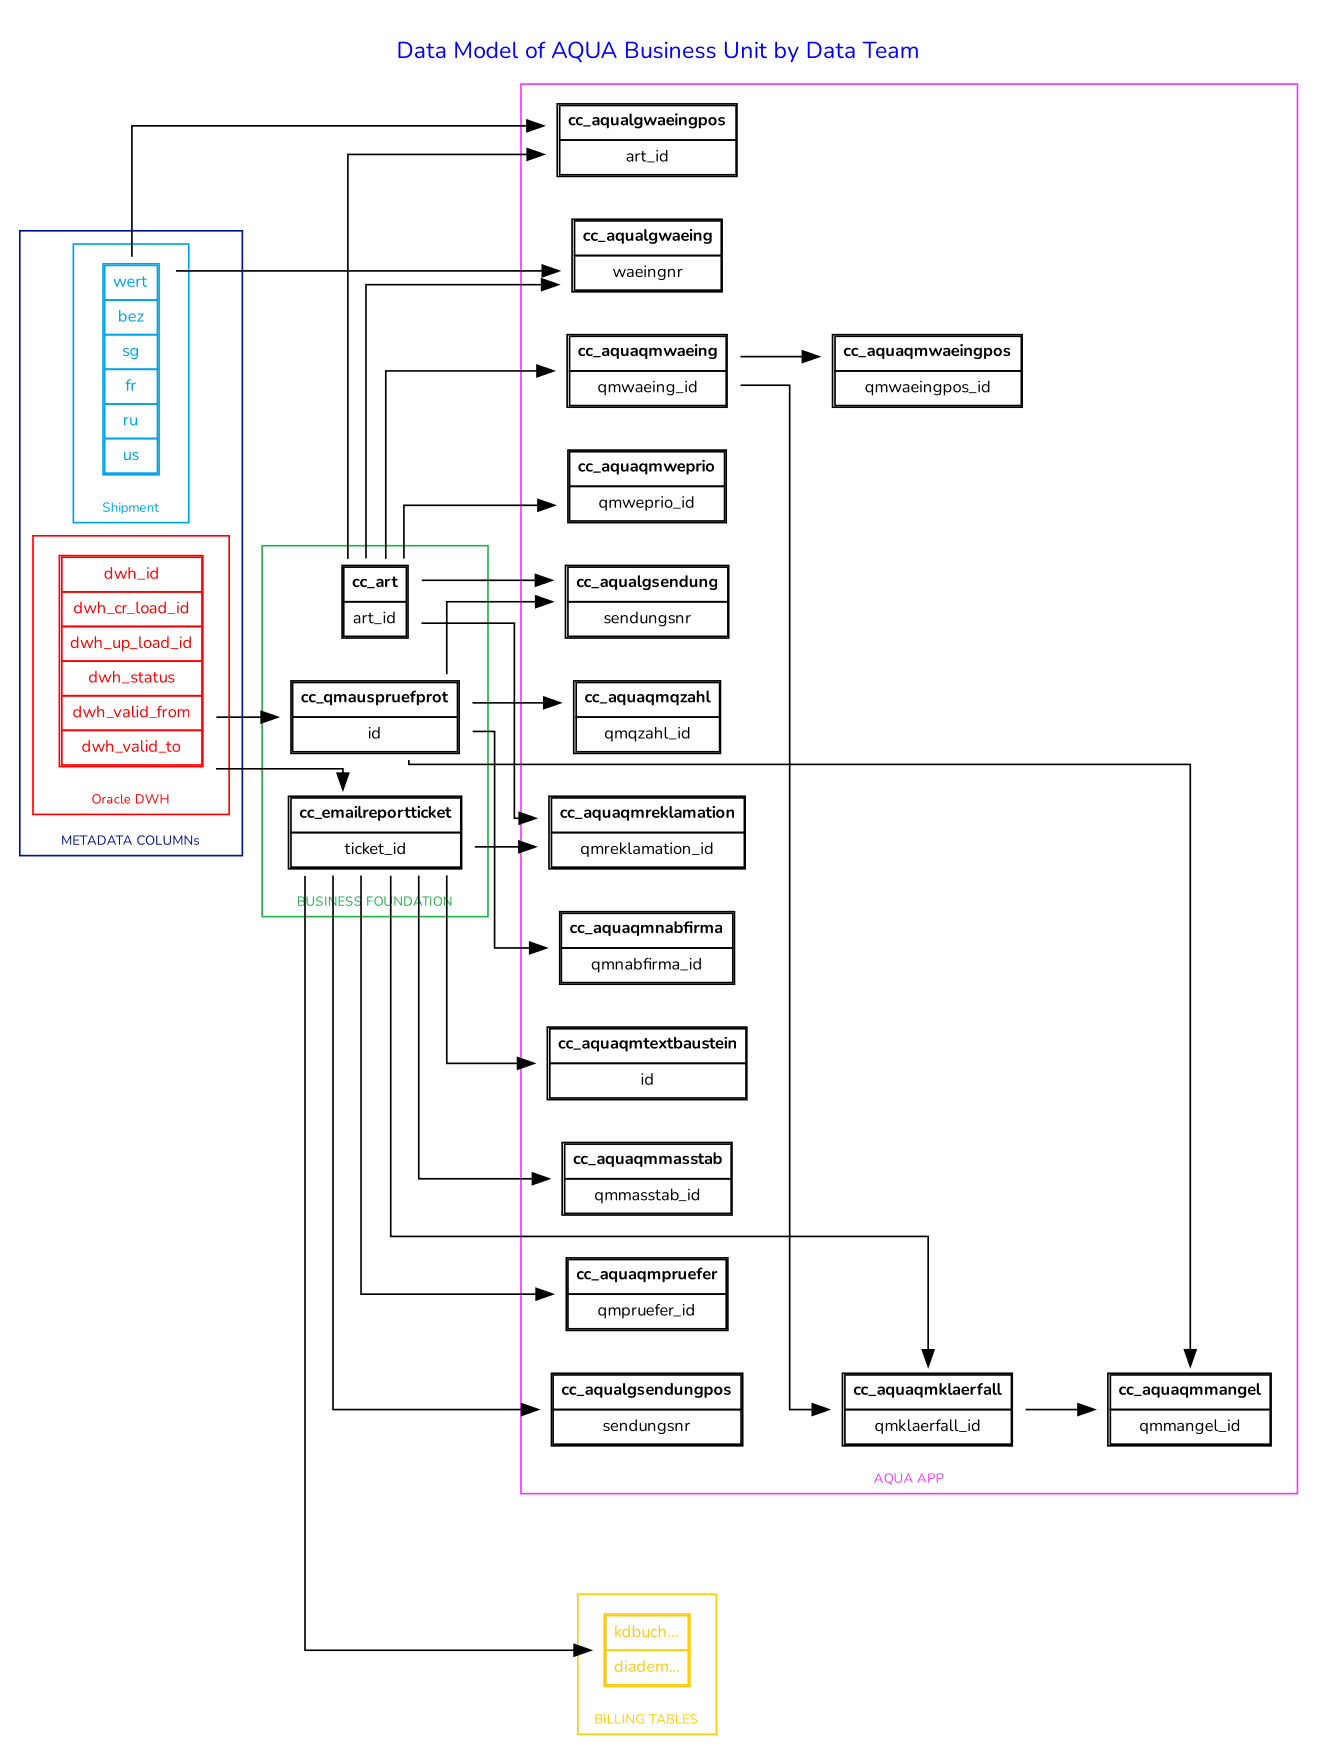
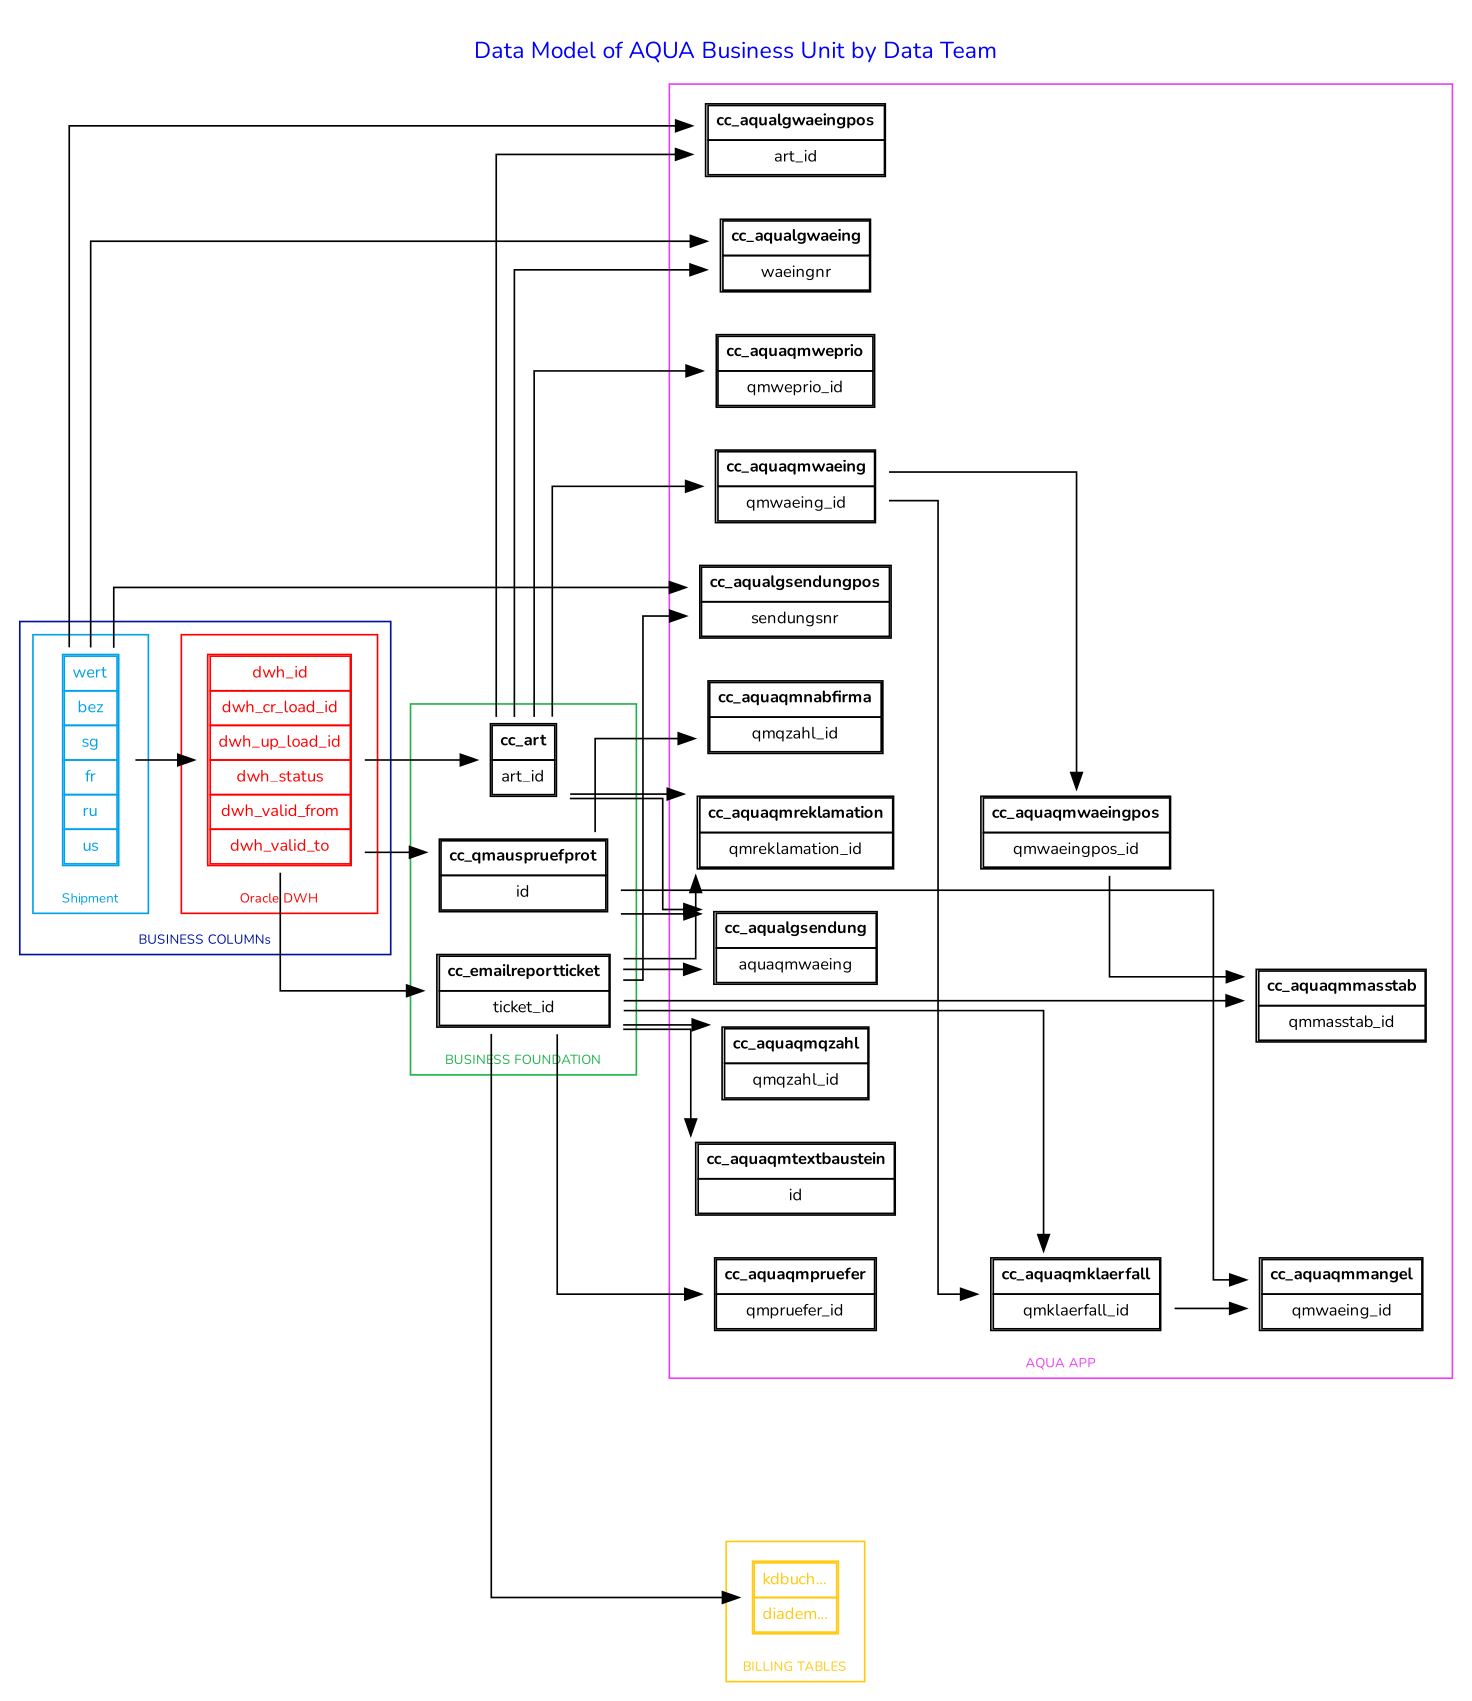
  digraph {
    fontcolor=blue
    fontname=Nunito
    fontsize=14
    label="\nData Model of AQUA Business Unit by Data Team"
    labelloc=t
    rankdir=LR
    splines=ortho
    node [fontname=Nunito shape=plaintext]
    edge [fontname=Nunito]
    n1 [color="#00A2E8" fontcolor="#00A2E8" label=<<TABLE BORDER="1" CELLBORDER="1" CELLSPACING="0" CELLPADDING="4">                         <TR><TD><FONT POINT-SIZE="10">wert</FONT></TD></TR>                         <TR><TD><FONT POINT-SIZE="10">bez</FONT></TD></TR>                         <TR><TD><FONT POINT-SIZE="10">sg</FONT></TD></TR>                         <TR><TD><FONT POINT-SIZE="10">fr</FONT></TD></TR>                         <TR><TD><FONT POINT-SIZE="10">ru</FONT></TD></TR>                         <TR><TD><FONT POINT-SIZE="10">us</FONT></TD></TR>                                          </TABLE>>]
    n2 [color="#FF0000" fontcolor="#FF0000" label=<<TABLE BORDER="1" CELLBORDER="1" CELLSPACING="0" CELLPADDING="4">                         <TR><TD><FONT POINT-SIZE="10">dwh_id</FONT></TD></TR>                         <TR><TD><FONT POINT-SIZE="10">dwh_cr_load_id</FONT></TD></TR>                         <TR><TD><FONT POINT-SIZE="10">dwh_up_load_id</FONT></TD></TR>                         <TR><TD><FONT POINT-SIZE="10">dwh_status</FONT></TD></TR>                         <TR><TD><FONT POINT-SIZE="10">dwh_valid_from</FONT></TD></TR>                         <TR><TD><FONT POINT-SIZE="10">dwh_valid_to</FONT></TD></TR>                                         </TABLE>>]
    n3 [color="#FFC90E" fontcolor="#FFC90E" label=<<TABLE BORDER="1" CELLBORDER="1" CELLSPACING="0" CELLPADDING="4">                       <TR><TD COLSPAN="2"><FONT POINT-SIZE="10">kdbuch...</FONT></TD></TR>                       <TR><TD COLSPAN="2"><FONT POINT-SIZE="10">diadem...</FONT></TD></TR>                             </TABLE>>]
    n4 [label=<<TABLE BORDER="1" CELLBORDER="1" CELLSPACING="0" CELLPADDING="4">                     <TR><TD COLSPAN="2"><FONT POINT-SIZE="10"><B>cc_art</B></FONT></TD></TR>                     <TR><TD COLSPAN="2"><FONT POINT-SIZE="10">art_id</FONT></TD></TR>                 </TABLE>>]
    n5 [label=<<TABLE BORDER="1" CELLBORDER="1" CELLSPACING="0" CELLPADDING="4">                     <TR><TD COLSPAN="2"><FONT POINT-SIZE="10"><B>cc_qmauspruefprot</B></FONT></TD></TR>                     <TR><TD COLSPAN="2"><FONT POINT-SIZE="10">id</FONT></TD></TR>                 </TABLE>>]
    n6 [label=<<TABLE BORDER="1" CELLBORDER="1" CELLSPACING="0" CELLPADDING="4">                     <TR><TD COLSPAN="2"><FONT POINT-SIZE="10"><B>cc_emailreportticket</B></FONT></TD></TR>                     <TR><TD COLSPAN="2"><FONT POINT-SIZE="10">ticket_id</FONT></TD></TR>                 </TABLE>>]
    n7 [label=<<TABLE BORDER="1" CELLBORDER="1" CELLSPACING="0" CELLPADDING="4">                     <TR><TD COLSPAN="2"><FONT POINT-SIZE="10"><B>cc_aqualgwaeingpos</B></FONT></TD></TR>                     <TR><TD COLSPAN="2"><FONT POINT-SIZE="10">art_id</FONT></TD></TR>                 </TABLE>>]
    n8 [label=<<TABLE BORDER="1" CELLBORDER="1" CELLSPACING="0" CELLPADDING="4">                     <TR><TD COLSPAN="2"><FONT POINT-SIZE="10"><B>cc_aqualgwaeing</B></FONT></TD></TR>                     <TR><TD COLSPAN="2"><FONT POINT-SIZE="10">waeingnr</FONT></TD></TR>                 </TABLE>>]
    n9 [label=<<TABLE BORDER="1" CELLBORDER="1" CELLSPACING="0" CELLPADDING="4">                     <TR><TD COLSPAN="2"><FONT POINT-SIZE="10"><B>cc_aquaqmwaeing</B></FONT></TD></TR>                     <TR><TD COLSPAN="2"><FONT POINT-SIZE="10">qmwaeing_id</FONT></TD></TR>                 </TABLE>>]
    n10 [label=<<TABLE BORDER="1" CELLBORDER="1" CELLSPACING="0" CELLPADDING="4">                     <TR><TD COLSPAN="2"><FONT POINT-SIZE="10"><B>cc_aquaqmwaeingpos</B></FONT></TD></TR>                     <TR><TD COLSPAN="2"><FONT POINT-SIZE="10">qmwaeingpos_id</FONT></TD></TR>                 </TABLE>>]
    n11 [label=<<TABLE BORDER="1" CELLBORDER="1" CELLSPACING="0" CELLPADDING="4">                     <TR><TD COLSPAN="2"><FONT POINT-SIZE="10"><B>cc_aquaqmklaerfall</B></FONT></TD></TR>                     <TR><TD COLSPAN="2"><FONT POINT-SIZE="10">qmklaerfall_id</FONT></TD></TR>                 </TABLE>>]
    n12 [label=<<TABLE BORDER="1" CELLBORDER="1" CELLSPACING="0" CELLPADDING="4">                     <TR><TD COLSPAN="2"><FONT POINT-SIZE="10"><B>cc_aquaqmreklamation</B></FONT></TD></TR>                     <TR><TD COLSPAN="2"><FONT POINT-SIZE="10">qmreklamation_id</FONT></TD></TR>                 </TABLE>>]
-   n13 [label=<<TABLE BORDER="1" CELLBORDER="1" CELLSPACING="0" CELLPADDING="4">                     <TR><TD COLSPAN="2"><FONT POINT-SIZE="10"><B>cc_aqualgsendung</B></FONT></TD></TR>                     <TR><TD COLSPAN="2"><FONT POINT-SIZE="10">sendungsnr</FONT></TD></TR>                 </TABLE>>]
+   n13 [label=<<TABLE BORDER="1" CELLBORDER="1" CELLSPACING="0" CELLPADDING="4">                     <TR><TD COLSPAN="2"><FONT POINT-SIZE="10"><B>cc_aqualgsendung</B></FONT></TD></TR>                     <TR><TD COLSPAN="2"><FONT POINT-SIZE="10">aquaqmwaeing</FONT></TD></TR>                 </TABLE>>]
    n14 [label=<<TABLE BORDER="1" CELLBORDER="1" CELLSPACING="0" CELLPADDING="4">                     <TR><TD COLSPAN="2"><FONT POINT-SIZE="10"><B>cc_aqualgsendungpos</B></FONT></TD></TR>                     <TR><TD COLSPAN="2"><FONT POINT-SIZE="10">sendungsnr</FONT></TD></TR>                 </TABLE>>]
-   n15 [label=<<TABLE BORDER="1" CELLBORDER="1" CELLSPACING="0" CELLPADDING="4">                     <TR><TD COLSPAN="2"><FONT POINT-SIZE="10"><B>cc_aquaqmmangel</B></FONT></TD></TR>                     <TR><TD COLSPAN="2"><FONT POINT-SIZE="10">qmmangel_id</FONT></TD></TR>                 </TABLE>>]
+   n15 [label=<<TABLE BORDER="1" CELLBORDER="1" CELLSPACING="0" CELLPADDING="4">                     <TR><TD COLSPAN="2"><FONT POINT-SIZE="10"><B>cc_aquaqmmangel</B></FONT></TD></TR>                     <TR><TD COLSPAN="2"><FONT POINT-SIZE="10">qmwaeing_id</FONT></TD></TR>                 </TABLE>>]
    n16 [label=<<TABLE BORDER="1" CELLBORDER="1" CELLSPACING="0" CELLPADDING="4">                     <TR><TD COLSPAN="2"><FONT POINT-SIZE="10"><B>cc_aquaqmmasstab</B></FONT></TD></TR>                     <TR><TD COLSPAN="2"><FONT POINT-SIZE="10">qmmasstab_id</FONT></TD></TR>                 </TABLE>>]
-   n17 [label=<<TABLE BORDER="1" CELLBORDER="1" CELLSPACING="0" CELLPADDING="4">                     <TR><TD COLSPAN="2"><FONT POINT-SIZE="10"><B>cc_aquaqmnabfirma</B></FONT></TD></TR>                     <TR><TD COLSPAN="2"><FONT POINT-SIZE="10">qmnabfirma_id</FONT></TD></TR>                 </TABLE>>]
+   n17 [label=<<TABLE BORDER="1" CELLBORDER="1" CELLSPACING="0" CELLPADDING="4">                     <TR><TD COLSPAN="2"><FONT POINT-SIZE="10"><B>cc_aquaqmnabfirma</B></FONT></TD></TR>                     <TR><TD COLSPAN="2"><FONT POINT-SIZE="10">qmqzahl_id</FONT></TD></TR>                 </TABLE>>]
    n18 [label=<<TABLE BORDER="1" CELLBORDER="1" CELLSPACING="0" CELLPADDING="4">                     <TR><TD COLSPAN="2"><FONT POINT-SIZE="10"><B>cc_aquaqmpruefer</B></FONT></TD></TR>                     <TR><TD COLSPAN="2"><FONT POINT-SIZE="10">qmpruefer_id</FONT></TD></TR>                 </TABLE>>]
    n19 [label=<<TABLE BORDER="1" CELLBORDER="1" CELLSPACING="0" CELLPADDING="4">                     <TR><TD COLSPAN="2"><FONT POINT-SIZE="10"><B>cc_aquaqmqzahl</B></FONT></TD></TR>                     <TR><TD COLSPAN="2"><FONT POINT-SIZE="10">qmqzahl_id</FONT></TD></TR>                 </TABLE>>]
    n20 [label=<<TABLE BORDER="1" CELLBORDER="1" CELLSPACING="0" CELLPADDING="4">                     <TR><TD COLSPAN="2"><FONT POINT-SIZE="10"><B>cc_aquaqmtextbaustein</B></FONT></TD></TR>                     <TR><TD COLSPAN="2"><FONT POINT-SIZE="10">id</FONT></TD></TR>                 </TABLE>>]
    n21 [label=<<TABLE BORDER="1" CELLBORDER="1" CELLSPACING="0" CELLPADDING="4">                     <TR><TD COLSPAN="2"><FONT POINT-SIZE="10"><B>cc_aquaqmweprio</B></FONT></TD></TR>                     <TR><TD COLSPAN="2"><FONT POINT-SIZE="10">qmweprio_id</FONT></TD></TR>                 </TABLE>>]
    subgraph cluster_1 {
      color="#00129A"
      fontcolor="#00129A"
      fontsize=8
-     label="METADATA COLUMNs"
+     label="BUSINESS COLUMNs"
      labelloc=b
      subgraph cluster_2 {
        color="#00A2E8"
        fontcolor="#00A2E8"
        fontsize=8
        label=Shipment
        labelloc=b
        n1
      }
      subgraph cluster_3 {
        color="#FF0000"
        fontcolor="#FF0000"
        fontsize=8
        label="Oracle DWH"
        labelloc=b
        n2
      }
    }
    subgraph cluster_4 {
      color="#FFC90E"
      fontcolor="#FFC90E"
      fontsize=8
      label="BILLING TABLES"
      labelloc=b
      n3
    }
    subgraph cluster_5 {
      color="#22B14C"
      fontcolor="#22B14C"
      fontsize=8
      label="BUSINESS FOUNDATION"
      labelloc=b
      n4
      n5
      n6
    }
    subgraph cluster_6 {
      color="#EA3FF7"
      fontcolor="#EA3FF7"
      fontsize=8
      label="AQUA APP"
      labelloc=b
      n7
      n8
      n9
      n10
      n11
      n12
      n13
      n14
      n15
      n16
      n17
      n18
      n19
      n20
      n21
    }
+   n1 -> n2
    n1 -> n7
    n1 -> n8
+   n1 -> n14
+   n2 -> n4
    n2 -> n5
    n2 -> n6
    n4 -> n7
    n4 -> n8
    n4 -> n9
    n4 -> n12
    n4 -> n13
    n4 -> n21
    n5 -> n13
    n5 -> n15
    n5 -> n17
    n6 -> n3
    n6 -> n11
    n6 -> n12
+   n6 -> n13
    n6 -> n14
    n6 -> n16
    n6 -> n18
-   n5 -> n19
+   n6 -> n19
    n6 -> n20
    n9 -> n10
    n9 -> n11
+   n10 -> n16
    n11 -> n15
  }
